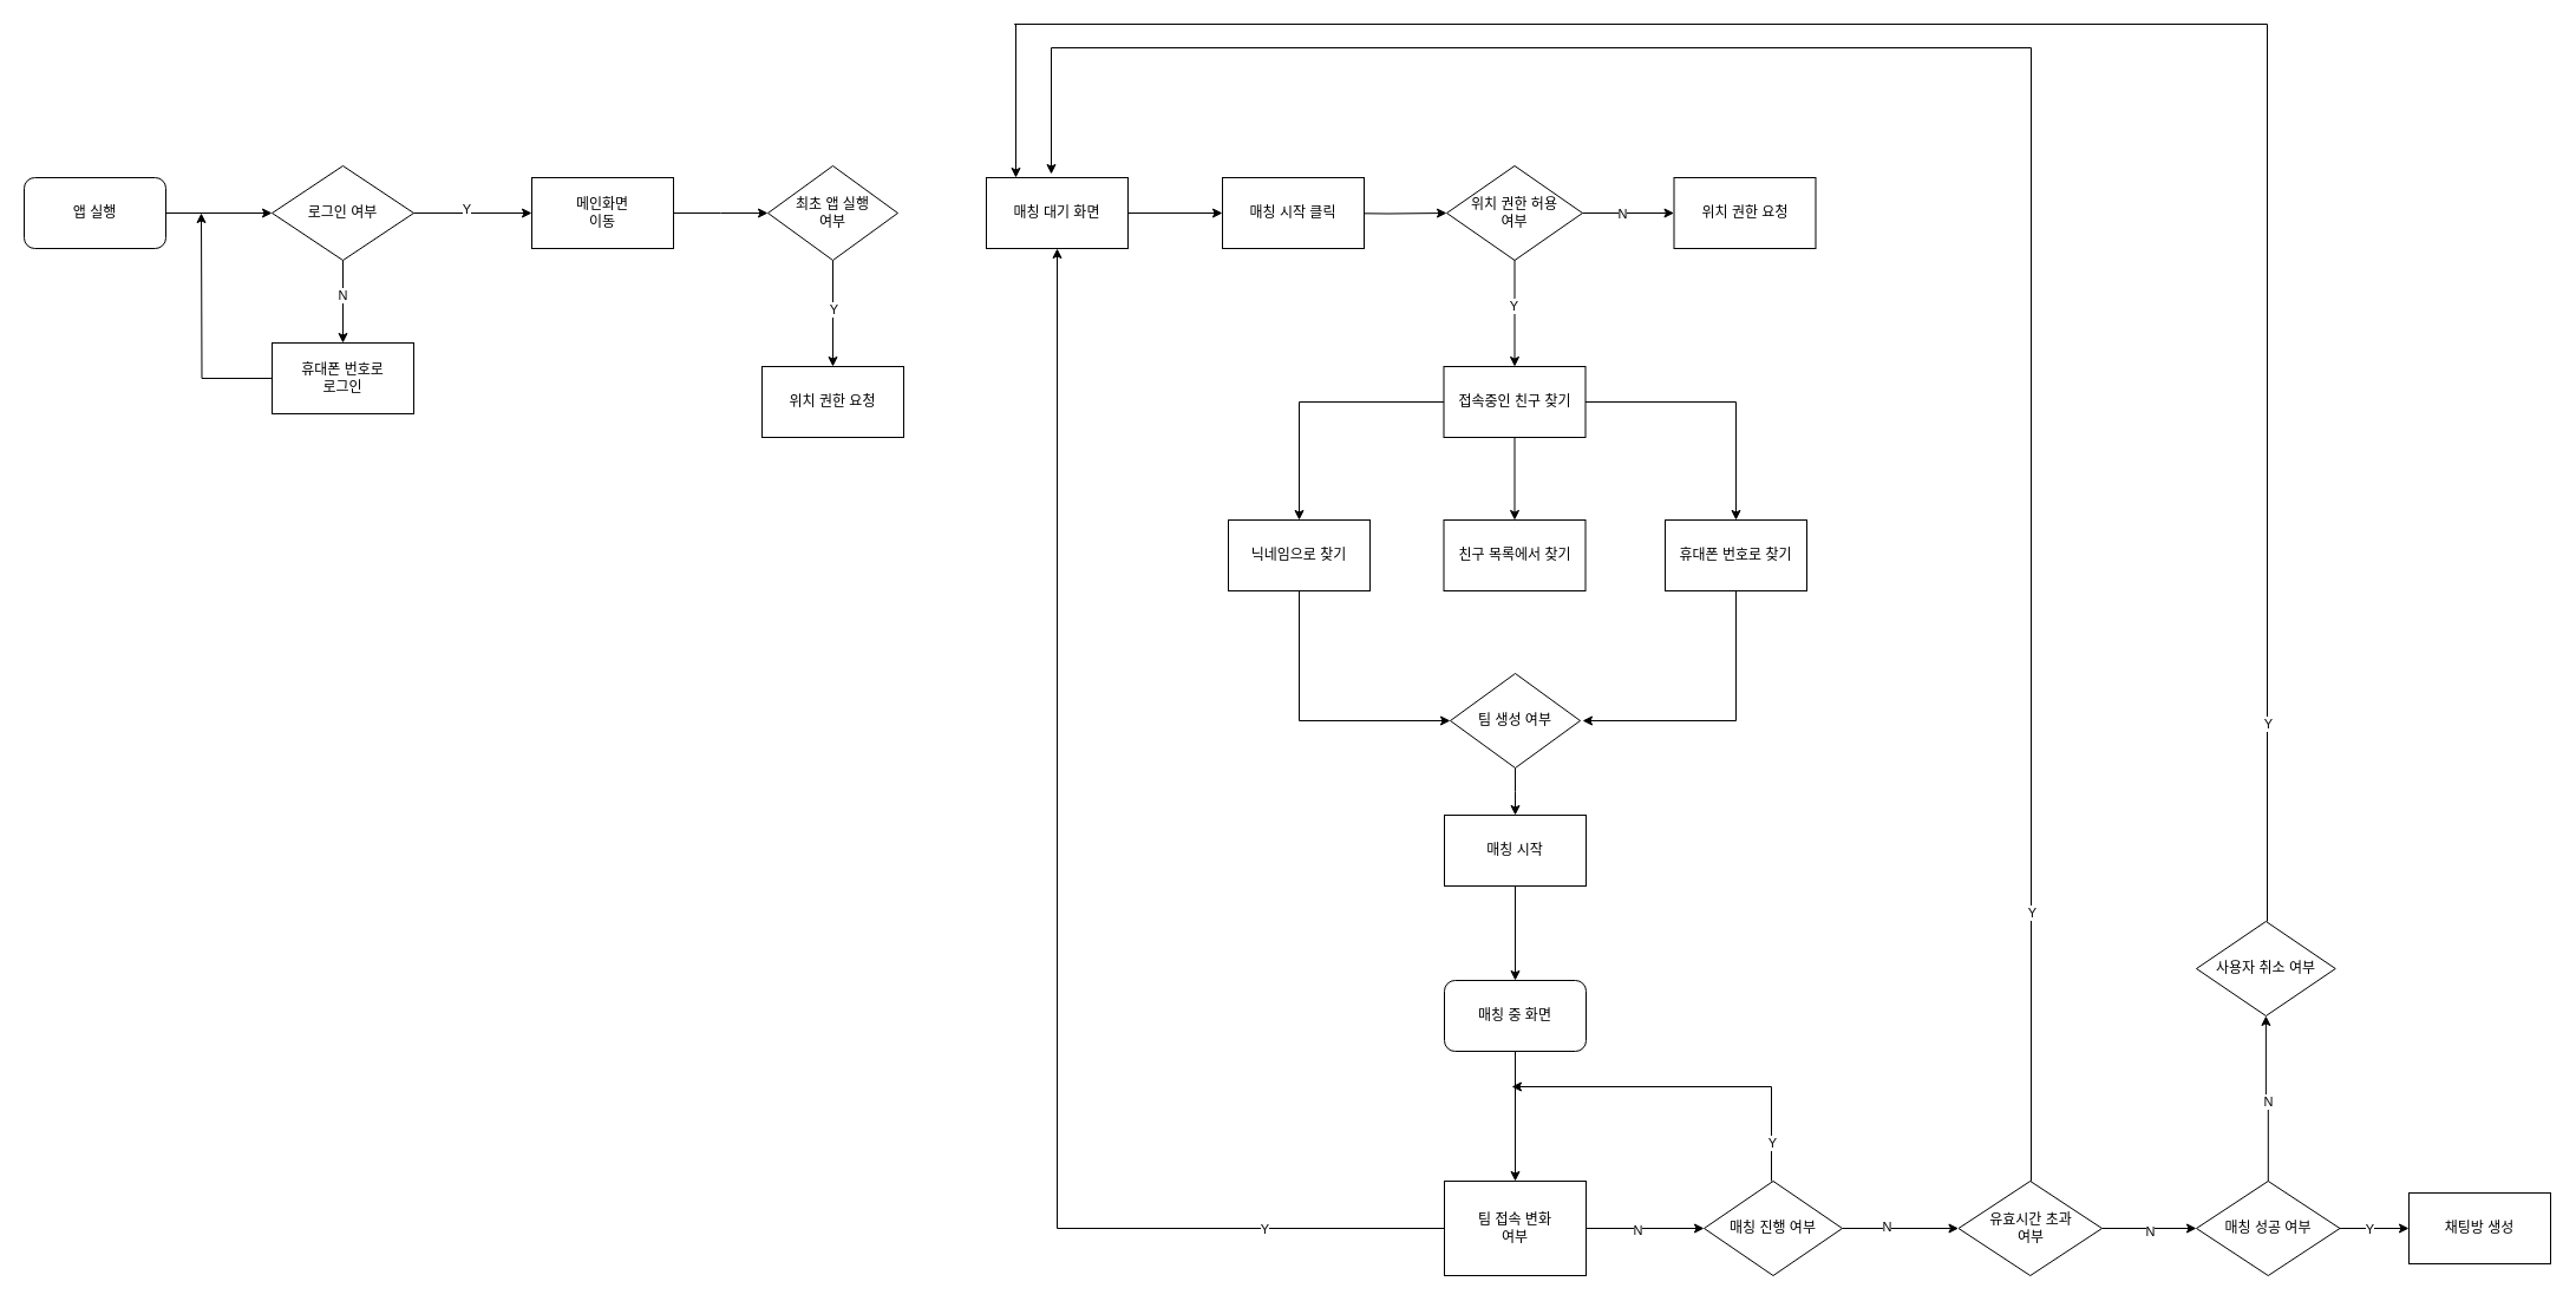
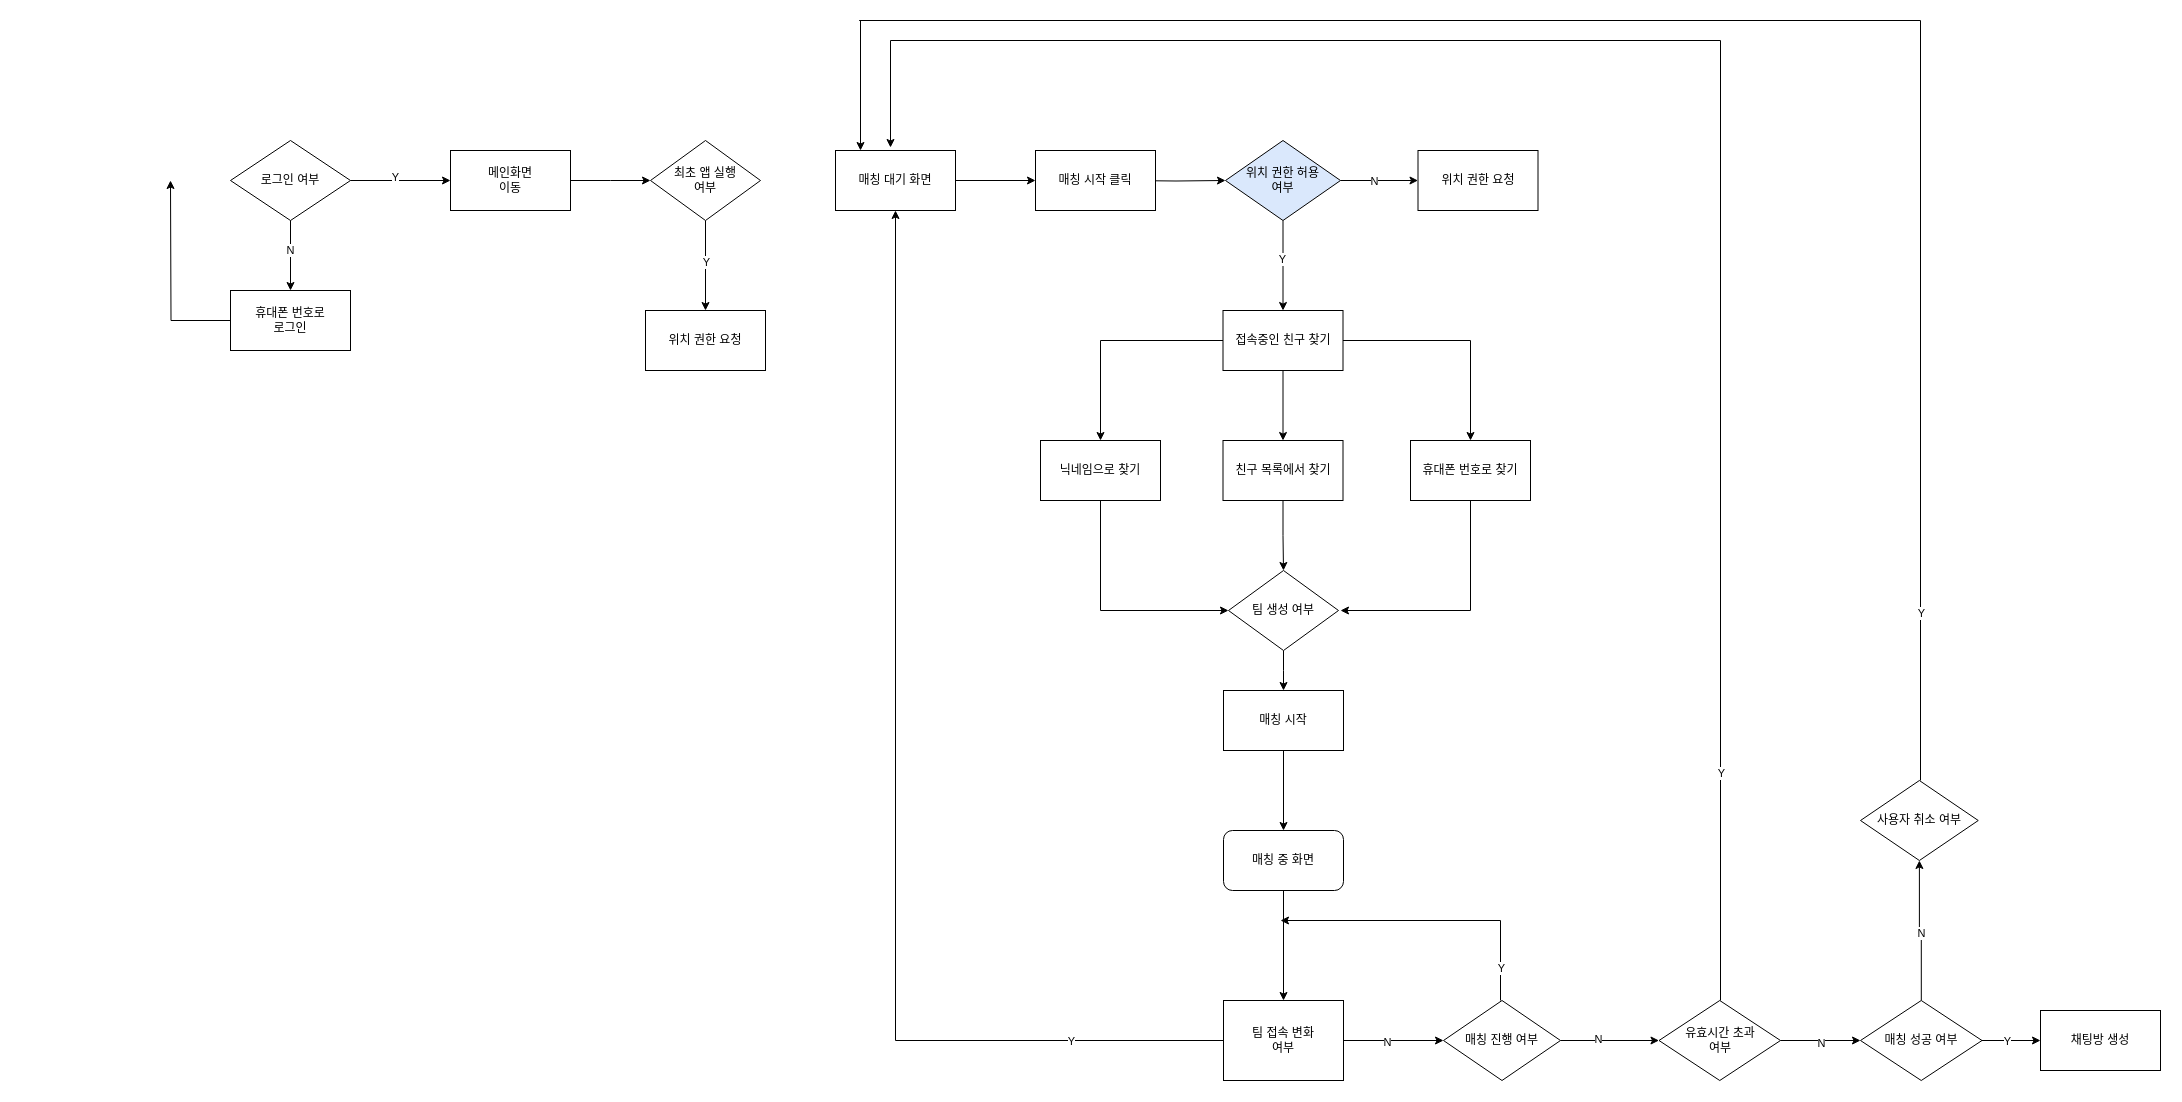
  <mxCell id="0" />
  <mxCell id="1" parent="0" />
- <mxCell id="2" style="edgeStyle=orthogonalEdgeStyle;rounded=0;orthogonalLoop=1;jettySize=auto;html=1;entryX=0;entryY=0.5;entryDx=0;entryDy=0;" parent="1" source="3" target="4" edge="1"><mxGeometry relative="1" as="geometry" /></mxCell>
- <mxCell id="3" value="앱 실행" style="rounded=1;whiteSpace=wrap;html=1;" parent="1" vertex="1"><mxGeometry x="20" y="150" width="120" height="60" as="geometry" /></mxCell>
  <mxCell id="4" value="로그인 여부" style="rhombus;whiteSpace=wrap;html=1;" parent="1" vertex="1"><mxGeometry x="230" y="140" width="120" height="80" as="geometry" /></mxCell>
  <mxCell id="5" value="" style="endArrow=classic;html=1;rounded=0;" parent="1" edge="1"><mxGeometry width="50" height="50" relative="1" as="geometry"><mxPoint x="290" y="220" as="sourcePoint" /><mxPoint x="290" y="290" as="targetPoint" /></mxGeometry></mxCell>
  <mxCell id="6" value="N" style="edgeLabel;html=1;align=center;verticalAlign=middle;resizable=0;points=[];" parent="5" vertex="1" connectable="0"><mxGeometry x="-0.171" y="-3" relative="1" as="geometry"><mxPoint x="2" as="offset" /></mxGeometry></mxCell>
  <mxCell id="7" value="" style="endArrow=classic;html=1;rounded=0;" parent="1" edge="1"><mxGeometry width="50" height="50" relative="1" as="geometry"><mxPoint x="350" y="180" as="sourcePoint" /><mxPoint x="450" y="180" as="targetPoint" /></mxGeometry></mxCell>
  <mxCell id="8" value="Y" style="edgeLabel;html=1;align=center;verticalAlign=middle;resizable=0;points=[];" parent="7" vertex="1" connectable="0"><mxGeometry x="-0.12" y="4" relative="1" as="geometry"><mxPoint as="offset" /></mxGeometry></mxCell>
  <mxCell id="9" style="edgeStyle=orthogonalEdgeStyle;rounded=0;orthogonalLoop=1;jettySize=auto;html=1;" edge="1" parent="1" source="10"><mxGeometry relative="1" as="geometry"><mxPoint x="170" y="180" as="targetPoint" /></mxGeometry></mxCell>
  <mxCell id="10" value="휴대폰 번호로&lt;br&gt;로그인" style="rounded=0;whiteSpace=wrap;html=1;" parent="1" vertex="1"><mxGeometry x="230" y="290" width="120" height="60" as="geometry" /></mxCell>
  <mxCell id="11" style="edgeStyle=orthogonalEdgeStyle;rounded=0;orthogonalLoop=1;jettySize=auto;html=1;entryX=0;entryY=0.5;entryDx=0;entryDy=0;" edge="1" parent="1" source="12"><mxGeometry relative="1" as="geometry"><mxPoint x="650" y="180" as="targetPoint" /></mxGeometry></mxCell>
  <mxCell id="12" value="메인화면&lt;br&gt;이동" style="rounded=0;whiteSpace=wrap;html=1;" parent="1" vertex="1"><mxGeometry x="450" y="150" width="120" height="60" as="geometry" /></mxCell>
  <mxCell id="13" value="" style="edgeStyle=orthogonalEdgeStyle;rounded=0;orthogonalLoop=1;jettySize=auto;html=1;" edge="1" parent="1" source="15" target="16"><mxGeometry relative="1" as="geometry" /></mxCell>
  <mxCell id="14" value="Y" style="edgeLabel;html=1;align=center;verticalAlign=middle;resizable=0;points=[];" vertex="1" connectable="0" parent="13"><mxGeometry x="-0.089" relative="1" as="geometry"><mxPoint as="offset" /></mxGeometry></mxCell>
  <mxCell id="15" value="최초 앱 실행&lt;br&gt;여부" style="rhombus;whiteSpace=wrap;html=1;" vertex="1" parent="1"><mxGeometry x="650" y="140" width="110" height="80" as="geometry" /></mxCell>
  <mxCell id="16" value="위치 권한 요청" style="whiteSpace=wrap;html=1;" vertex="1" parent="1"><mxGeometry x="645" y="310" width="120" height="60" as="geometry" /></mxCell>
  <mxCell id="17" value="" style="edgeStyle=orthogonalEdgeStyle;rounded=0;orthogonalLoop=1;jettySize=auto;html=1;" edge="1" parent="1" target="24"><mxGeometry relative="1" as="geometry"><mxPoint x="1125" y="180" as="sourcePoint" /></mxGeometry></mxCell>
  <mxCell id="18" value="" style="edgeStyle=orthogonalEdgeStyle;rounded=0;orthogonalLoop=1;jettySize=auto;html=1;" edge="1" parent="1" source="19" target="47"><mxGeometry relative="1" as="geometry" /></mxCell>
  <mxCell id="19" value="매칭 대기 화면" style="whiteSpace=wrap;html=1;" vertex="1" parent="1"><mxGeometry x="835" y="150" width="120" height="60" as="geometry" /></mxCell>
  <mxCell id="20" value="" style="edgeStyle=orthogonalEdgeStyle;rounded=0;orthogonalLoop=1;jettySize=auto;html=1;" edge="1" parent="1" source="24" target="25"><mxGeometry relative="1" as="geometry" /></mxCell>
  <mxCell id="21" value="N" style="edgeLabel;html=1;align=center;verticalAlign=middle;resizable=0;points=[];" vertex="1" connectable="0" parent="20"><mxGeometry x="-0.148" relative="1" as="geometry"><mxPoint as="offset" /></mxGeometry></mxCell>
  <mxCell id="22" value="" style="edgeStyle=orthogonalEdgeStyle;rounded=0;orthogonalLoop=1;jettySize=auto;html=1;" edge="1" parent="1" source="24" target="29"><mxGeometry relative="1" as="geometry" /></mxCell>
  <mxCell id="23" value="Y" style="edgeLabel;html=1;align=center;verticalAlign=middle;resizable=0;points=[];" vertex="1" connectable="0" parent="22"><mxGeometry x="-0.156" y="-3" relative="1" as="geometry"><mxPoint x="2" as="offset" /></mxGeometry></mxCell>
- <mxCell id="24" value="위치 권한 허용&lt;br&gt;여부" style="rhombus;whiteSpace=wrap;html=1;" vertex="1" parent="1"><mxGeometry x="1225" y="140" width="115" height="80" as="geometry" /></mxCell>
+ <mxCell id="24" value="위치 권한 허용&lt;br&gt;여부" style="rhombus;whiteSpace=wrap;html=1;fillColor=#dae8fc;" vertex="1" parent="1"><mxGeometry x="1225" y="140" width="115" height="80" as="geometry" /></mxCell>
  <mxCell id="25" value="위치 권한 요청" style="whiteSpace=wrap;html=1;" vertex="1" parent="1"><mxGeometry x="1417.5" y="150" width="120" height="60" as="geometry" /></mxCell>
  <mxCell id="26" style="edgeStyle=orthogonalEdgeStyle;rounded=0;orthogonalLoop=1;jettySize=auto;html=1;entryX=0.5;entryY=0;entryDx=0;entryDy=0;" edge="1" parent="1" source="29" target="32"><mxGeometry relative="1" as="geometry" /></mxCell>
  <mxCell id="27" style="edgeStyle=orthogonalEdgeStyle;rounded=0;orthogonalLoop=1;jettySize=auto;html=1;entryX=0.5;entryY=0;entryDx=0;entryDy=0;" edge="1" parent="1" source="29" target="31"><mxGeometry relative="1" as="geometry" /></mxCell>
  <mxCell id="28" style="edgeStyle=orthogonalEdgeStyle;rounded=0;orthogonalLoop=1;jettySize=auto;html=1;entryX=0.5;entryY=0;entryDx=0;entryDy=0;" edge="1" parent="1" source="29" target="33"><mxGeometry relative="1" as="geometry" /></mxCell>
  <mxCell id="29" value="접속중인 친구 찾기" style="whiteSpace=wrap;html=1;" vertex="1" parent="1"><mxGeometry x="1222.5" y="310" width="120" height="60" as="geometry" /></mxCell>
+ <mxCell id="30" style="edgeStyle=orthogonalEdgeStyle;rounded=0;orthogonalLoop=1;jettySize=auto;html=1;entryX=0.5;entryY=0;entryDx=0;entryDy=0;" edge="1" parent="1" source="31" target="35"><mxGeometry relative="1" as="geometry" /></mxCell>
  <mxCell id="31" value="친구 목록에서 찾기" style="rounded=0;whiteSpace=wrap;html=1;" vertex="1" parent="1"><mxGeometry x="1222.5" y="440" width="120" height="60" as="geometry" /></mxCell>
  <mxCell id="32" value="닉네임으로 찾기" style="rounded=0;whiteSpace=wrap;html=1;" vertex="1" parent="1"><mxGeometry x="1040" y="440" width="120" height="60" as="geometry" /></mxCell>
  <mxCell id="33" value="휴대폰 번호로 찾기" style="rounded=0;whiteSpace=wrap;html=1;" vertex="1" parent="1"><mxGeometry x="1410" y="440" width="120" height="60" as="geometry" /></mxCell>
  <mxCell id="34" style="edgeStyle=orthogonalEdgeStyle;rounded=0;orthogonalLoop=1;jettySize=auto;html=1;entryX=0.5;entryY=0;entryDx=0;entryDy=0;" edge="1" parent="1" source="35"><mxGeometry relative="1" as="geometry"><mxPoint x="1283" y="690" as="targetPoint" /></mxGeometry></mxCell>
  <mxCell id="35" value="팀 생성 여부" style="rhombus;whiteSpace=wrap;html=1;" vertex="1" parent="1"><mxGeometry x="1228" y="570" width="110" height="80" as="geometry" /></mxCell>
  <mxCell id="36" value="" style="endArrow=none;html=1;rounded=0;" edge="1" parent="1"><mxGeometry width="50" height="50" relative="1" as="geometry"><mxPoint x="1100" y="610" as="sourcePoint" /><mxPoint x="1100" y="500" as="targetPoint" /></mxGeometry></mxCell>
  <mxCell id="37" value="" style="endArrow=classic;html=1;rounded=0;entryX=0;entryY=0.5;entryDx=0;entryDy=0;" edge="1" parent="1" target="35"><mxGeometry width="50" height="50" relative="1" as="geometry"><mxPoint x="1100" y="610" as="sourcePoint" /><mxPoint x="1150" y="590" as="targetPoint" /></mxGeometry></mxCell>
  <mxCell id="38" value="" style="endArrow=none;html=1;rounded=0;" edge="1" parent="1"><mxGeometry width="50" height="50" relative="1" as="geometry"><mxPoint x="1470" y="610" as="sourcePoint" /><mxPoint x="1470" y="500" as="targetPoint" /></mxGeometry></mxCell>
  <mxCell id="39" value="" style="endArrow=classic;html=1;rounded=0;" edge="1" parent="1"><mxGeometry width="50" height="50" relative="1" as="geometry"><mxPoint x="1470" y="610" as="sourcePoint" /><mxPoint x="1340" y="610" as="targetPoint" /></mxGeometry></mxCell>
  <mxCell id="40" value="" style="edgeStyle=orthogonalEdgeStyle;rounded=0;orthogonalLoop=1;jettySize=auto;html=1;" edge="1" parent="1" source="41" target="49"><mxGeometry relative="1" as="geometry" /></mxCell>
  <mxCell id="41" value="매칭 시작" style="whiteSpace=wrap;html=1;" vertex="1" parent="1"><mxGeometry x="1223" y="690" width="120" height="60" as="geometry" /></mxCell>
  <mxCell id="42" style="edgeStyle=orthogonalEdgeStyle;rounded=0;orthogonalLoop=1;jettySize=auto;html=1;entryX=0.5;entryY=1;entryDx=0;entryDy=0;" edge="1" parent="1" source="46" target="19"><mxGeometry relative="1" as="geometry" /></mxCell>
  <mxCell id="43" value="Y" style="edgeLabel;html=1;align=center;verticalAlign=middle;resizable=0;points=[];" vertex="1" connectable="0" parent="42"><mxGeometry x="-0.736" y="2" relative="1" as="geometry"><mxPoint y="-2" as="offset" /></mxGeometry></mxCell>
  <mxCell id="44" value="" style="edgeStyle=orthogonalEdgeStyle;rounded=0;orthogonalLoop=1;jettySize=auto;html=1;" edge="1" parent="1" source="46" target="52"><mxGeometry relative="1" as="geometry" /></mxCell>
  <mxCell id="45" value="N" style="edgeLabel;html=1;align=center;verticalAlign=middle;resizable=0;points=[];" vertex="1" connectable="0" parent="44"><mxGeometry x="-0.14" y="-1" relative="1" as="geometry"><mxPoint as="offset" /></mxGeometry></mxCell>
  <mxCell id="46" value="팀 접속 변화&lt;br&gt;여부" style="whiteSpace=wrap;html=1;rounded=0;" vertex="1" parent="1"><mxGeometry x="1223" y="1000" width="120" height="80" as="geometry" /></mxCell>
  <mxCell id="47" value="매칭 시작 클릭" style="whiteSpace=wrap;html=1;" vertex="1" parent="1"><mxGeometry x="1035" y="150" width="120" height="60" as="geometry" /></mxCell>
  <mxCell id="48" style="edgeStyle=orthogonalEdgeStyle;rounded=0;orthogonalLoop=1;jettySize=auto;html=1;" edge="1" parent="1" source="49" target="46"><mxGeometry relative="1" as="geometry" /></mxCell>
  <mxCell id="49" value="매칭 중 화면" style="whiteSpace=wrap;html=1;rounded=1;" vertex="1" parent="1"><mxGeometry x="1223" y="830" width="120" height="60" as="geometry" /></mxCell>
  <mxCell id="50" value="" style="edgeStyle=orthogonalEdgeStyle;rounded=0;orthogonalLoop=1;jettySize=auto;html=1;" edge="1" parent="1" source="52" target="58"><mxGeometry relative="1" as="geometry" /></mxCell>
  <mxCell id="51" value="N" style="edgeLabel;html=1;align=center;verticalAlign=middle;resizable=0;points=[];" vertex="1" connectable="0" parent="50"><mxGeometry x="-0.228" y="2" relative="1" as="geometry"><mxPoint x="-1" as="offset" /></mxGeometry></mxCell>
  <mxCell id="52" value="매칭 진행 여부" style="rhombus;whiteSpace=wrap;html=1;" vertex="1" parent="1"><mxGeometry x="1443" y="1000" width="117" height="80" as="geometry" /></mxCell>
  <mxCell id="53" value="" style="endArrow=none;html=1;rounded=0;" edge="1" parent="1"><mxGeometry width="50" height="50" relative="1" as="geometry"><mxPoint x="1500" y="1000" as="sourcePoint" /><mxPoint x="1500" y="920" as="targetPoint" /></mxGeometry></mxCell>
  <mxCell id="54" value="Y" style="edgeLabel;html=1;align=center;verticalAlign=middle;resizable=0;points=[];" vertex="1" connectable="0" parent="53"><mxGeometry x="-0.175" relative="1" as="geometry"><mxPoint as="offset" /></mxGeometry></mxCell>
  <mxCell id="55" value="" style="endArrow=classic;html=1;rounded=0;" edge="1" parent="1"><mxGeometry width="50" height="50" relative="1" as="geometry"><mxPoint x="1500" y="920" as="sourcePoint" /><mxPoint x="1280" y="920" as="targetPoint" /></mxGeometry></mxCell>
  <mxCell id="56" value="" style="edgeStyle=orthogonalEdgeStyle;rounded=0;orthogonalLoop=1;jettySize=auto;html=1;" edge="1" parent="1" source="58" target="67"><mxGeometry relative="1" as="geometry" /></mxCell>
  <mxCell id="57" value="N" style="edgeLabel;html=1;align=center;verticalAlign=middle;resizable=0;points=[];" vertex="1" connectable="0" parent="56"><mxGeometry x="0.017" y="-2" relative="1" as="geometry"><mxPoint x="-1" as="offset" /></mxGeometry></mxCell>
  <mxCell id="58" value="유효시간 초과&lt;br&gt;여부" style="rhombus;whiteSpace=wrap;html=1;" vertex="1" parent="1"><mxGeometry x="1658.5" y="1000" width="121.5" height="80" as="geometry" /></mxCell>
  <mxCell id="59" value="" style="endArrow=none;html=1;rounded=0;" edge="1" parent="1"><mxGeometry width="50" height="50" relative="1" as="geometry"><mxPoint x="1720" y="1000" as="sourcePoint" /><mxPoint x="1720" y="40" as="targetPoint" /></mxGeometry></mxCell>
  <mxCell id="60" value="Y" style="edgeLabel;html=1;align=center;verticalAlign=middle;resizable=0;points=[];" vertex="1" connectable="0" parent="59"><mxGeometry x="-0.525" y="-2" relative="1" as="geometry"><mxPoint x="-2" as="offset" /></mxGeometry></mxCell>
  <mxCell id="61" value="" style="endArrow=none;html=1;rounded=0;" edge="1" parent="1"><mxGeometry width="50" height="50" relative="1" as="geometry"><mxPoint x="1720" y="40" as="sourcePoint" /><mxPoint x="890" y="40" as="targetPoint" /></mxGeometry></mxCell>
  <mxCell id="62" value="" style="endArrow=classic;html=1;rounded=0;entryX=0.375;entryY=-0.05;entryDx=0;entryDy=0;entryPerimeter=0;" edge="1" parent="1"><mxGeometry width="50" height="50" relative="1" as="geometry"><mxPoint x="890" y="40" as="sourcePoint" /><mxPoint x="890" y="147" as="targetPoint" /></mxGeometry></mxCell>
  <mxCell id="63" value="" style="edgeStyle=orthogonalEdgeStyle;rounded=0;orthogonalLoop=1;jettySize=auto;html=1;" edge="1" parent="1" source="67" target="68"><mxGeometry relative="1" as="geometry" /></mxCell>
  <mxCell id="64" value="Y" style="edgeLabel;html=1;align=center;verticalAlign=middle;resizable=0;points=[];" vertex="1" connectable="0" parent="63"><mxGeometry x="-0.148" relative="1" as="geometry"><mxPoint as="offset" /></mxGeometry></mxCell>
  <mxCell id="65" value="" style="edgeStyle=orthogonalEdgeStyle;rounded=0;orthogonalLoop=1;jettySize=auto;html=1;" edge="1" parent="1" source="67" target="69"><mxGeometry relative="1" as="geometry" /></mxCell>
  <mxCell id="66" value="N" style="edgeLabel;html=1;align=center;verticalAlign=middle;resizable=0;points=[];" vertex="1" connectable="0" parent="65"><mxGeometry x="-0.011" y="2" relative="1" as="geometry"><mxPoint as="offset" /></mxGeometry></mxCell>
  <mxCell id="67" value="매칭 성공 여부" style="rhombus;whiteSpace=wrap;html=1;" vertex="1" parent="1"><mxGeometry x="1860" y="1000" width="121.5" height="80" as="geometry" /></mxCell>
  <mxCell id="68" value="채팅방 생성" style="whiteSpace=wrap;html=1;" vertex="1" parent="1"><mxGeometry x="2040" y="1010" width="120" height="60" as="geometry" /></mxCell>
  <mxCell id="69" value="사용자 취소 여부" style="rhombus;whiteSpace=wrap;html=1;" vertex="1" parent="1"><mxGeometry x="1860" y="780" width="117.75" height="80" as="geometry" /></mxCell>
  <mxCell id="70" value="" style="endArrow=none;html=1;rounded=0;" edge="1" parent="1"><mxGeometry width="50" height="50" relative="1" as="geometry"><mxPoint x="1920" y="780" as="sourcePoint" /><mxPoint x="1920" y="20" as="targetPoint" /></mxGeometry></mxCell>
  <mxCell id="71" value="Y" style="edgeLabel;html=1;align=center;verticalAlign=middle;resizable=0;points=[];" vertex="1" connectable="0" parent="70"><mxGeometry x="-0.557" y="-2" relative="1" as="geometry"><mxPoint x="-2" as="offset" /></mxGeometry></mxCell>
  <mxCell id="72" value="" style="endArrow=none;html=1;rounded=0;" edge="1" parent="1"><mxGeometry width="50" height="50" relative="1" as="geometry"><mxPoint x="858.667" y="20" as="sourcePoint" /><mxPoint x="1920" y="20" as="targetPoint" /></mxGeometry></mxCell>
  <mxCell id="73" value="" style="endArrow=classic;html=1;rounded=0;" edge="1" parent="1"><mxGeometry width="50" height="50" relative="1" as="geometry"><mxPoint x="860" y="20" as="sourcePoint" /><mxPoint x="860" y="150" as="targetPoint" /></mxGeometry></mxCell>
